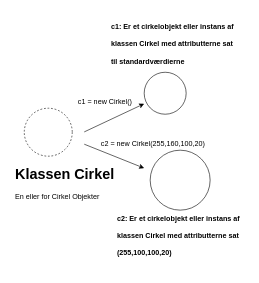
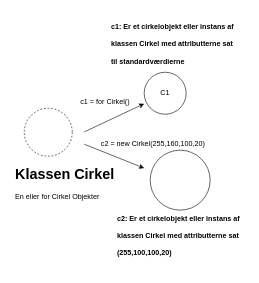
  <mxCell id="0" />
  <mxCell id="1" parent="0" />
  <mxCell id="2" value="" style="ellipse;whiteSpace=wrap;html=1;aspect=fixed;dashed=1;" vertex="1" parent="1"><mxGeometry x="40" y="180" width="80" height="80" as="geometry" /></mxCell>
  <mxCell id="3" value="" style="endArrow=classic;html=1;rounded=0;entryX=0;entryY=0.75;entryDx=0;entryDy=0;entryPerimeter=0;" edge="1" parent="1" target="5"><mxGeometry width="50" height="50" relative="1" as="geometry"><mxPoint x="140" y="219.5" as="sourcePoint" /><mxPoint x="210" y="219.5" as="targetPoint" /></mxGeometry></mxCell>
  <mxCell id="4" value="&lt;h1&gt;Klassen Cirkel&lt;/h1&gt;&lt;div&gt;En eller for Cirkel Objekter&lt;/div&gt;" style="text;html=1;strokeColor=none;fillColor=none;spacing=5;spacingTop=-20;whiteSpace=wrap;overflow=hidden;rounded=0;" vertex="1" parent="1"><mxGeometry x="20" y="270" width="190" height="130" as="geometry" /></mxCell>
  <mxCell id="5" value="" style="ellipse;whiteSpace=wrap;html=1;aspect=fixed;" vertex="1" parent="1"><mxGeometry x="240" y="120" width="70" height="70" as="geometry" /></mxCell>
  <mxCell id="6" value="&lt;h1 style=&quot;&quot;&gt;&lt;font style=&quot;font-size: 12px;&quot;&gt;c1: Er et cirkelobjekt eller instans af klassen Cirkel med attributterne sat til standardværdierne&lt;/font&gt;&lt;/h1&gt;&lt;div style=&quot;font-size: 22px;&quot;&gt;&lt;br&gt;&lt;/div&gt;" style="text;html=1;strokeColor=none;fillColor=none;spacing=5;spacingTop=-20;whiteSpace=wrap;overflow=hidden;rounded=0;" vertex="1" parent="1"><mxGeometry x="180" y="20" width="220" height="110" as="geometry" /></mxCell>
+ <mxCell id="7" value="C1" style="text;html=1;strokeColor=none;fillColor=none;align=center;verticalAlign=middle;whiteSpace=wrap;rounded=0;fontSize=12;fontColor=#000000;" vertex="1" parent="1"><mxGeometry x="245" y="140" width="60" height="30" as="geometry" /></mxCell>
  <mxCell id="8" value="" style="endArrow=classic;html=1;rounded=0;" edge="1" parent="1"><mxGeometry width="50" height="50" relative="1" as="geometry"><mxPoint x="140" y="240" as="sourcePoint" /><mxPoint x="240" y="280" as="targetPoint" /></mxGeometry></mxCell>
  <mxCell id="9" value="" style="ellipse;whiteSpace=wrap;html=1;aspect=fixed;" vertex="1" parent="1"><mxGeometry x="250" y="250" width="100" height="100" as="geometry" /></mxCell>
- <mxCell id="10" value="c1 = new Cirkel()" style="text;html=1;strokeColor=none;fillColor=none;align=center;verticalAlign=middle;whiteSpace=wrap;rounded=0;fontSize=12;fontColor=#000000;" vertex="1" parent="1"><mxGeometry x="120" y="160" width="110" height="20" as="geometry" /></mxCell>
+ <mxCell id="10" value="c1 = for Cirkel()" style="text;html=1;strokeColor=none;fillColor=none;align=center;verticalAlign=middle;whiteSpace=wrap;rounded=0;fontSize=12;fontColor=#000000;" vertex="1" parent="1"><mxGeometry x="120" y="160" width="110" height="20" as="geometry" /></mxCell>
  <mxCell id="11" value="&lt;h1 style=&quot;&quot;&gt;&lt;font style=&quot;font-size: 12px;&quot;&gt;c2: Er et cirkelobjekt eller instans af klassen Cirkel med attributterne sat (255,100,100,20)&lt;/font&gt;&lt;/h1&gt;&lt;div style=&quot;font-size: 22px;&quot;&gt;&lt;br&gt;&lt;/div&gt;" style="text;html=1;strokeColor=none;fillColor=none;spacing=5;spacingTop=-20;whiteSpace=wrap;overflow=hidden;rounded=0;" vertex="1" parent="1"><mxGeometry x="190" y="340" width="220" height="110" as="geometry" /></mxCell>
  <mxCell id="12" value="c2 = new Cirkel(255,160,100,20)" style="text;html=1;strokeColor=none;fillColor=none;align=center;verticalAlign=middle;whiteSpace=wrap;rounded=0;fontSize=12;fontColor=#000000;" vertex="1" parent="1"><mxGeometry x="160" y="230" width="190" height="20" as="geometry" /></mxCell>
